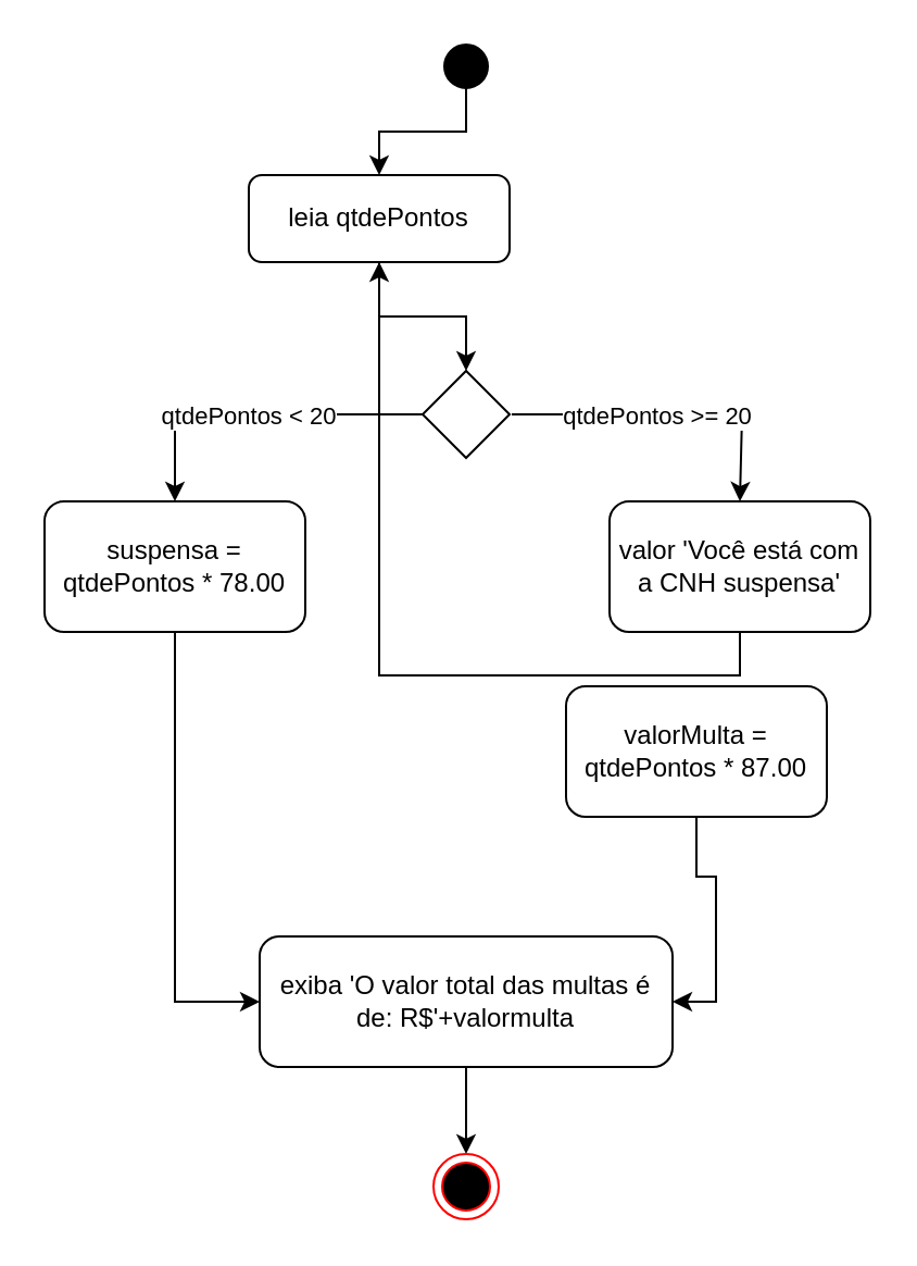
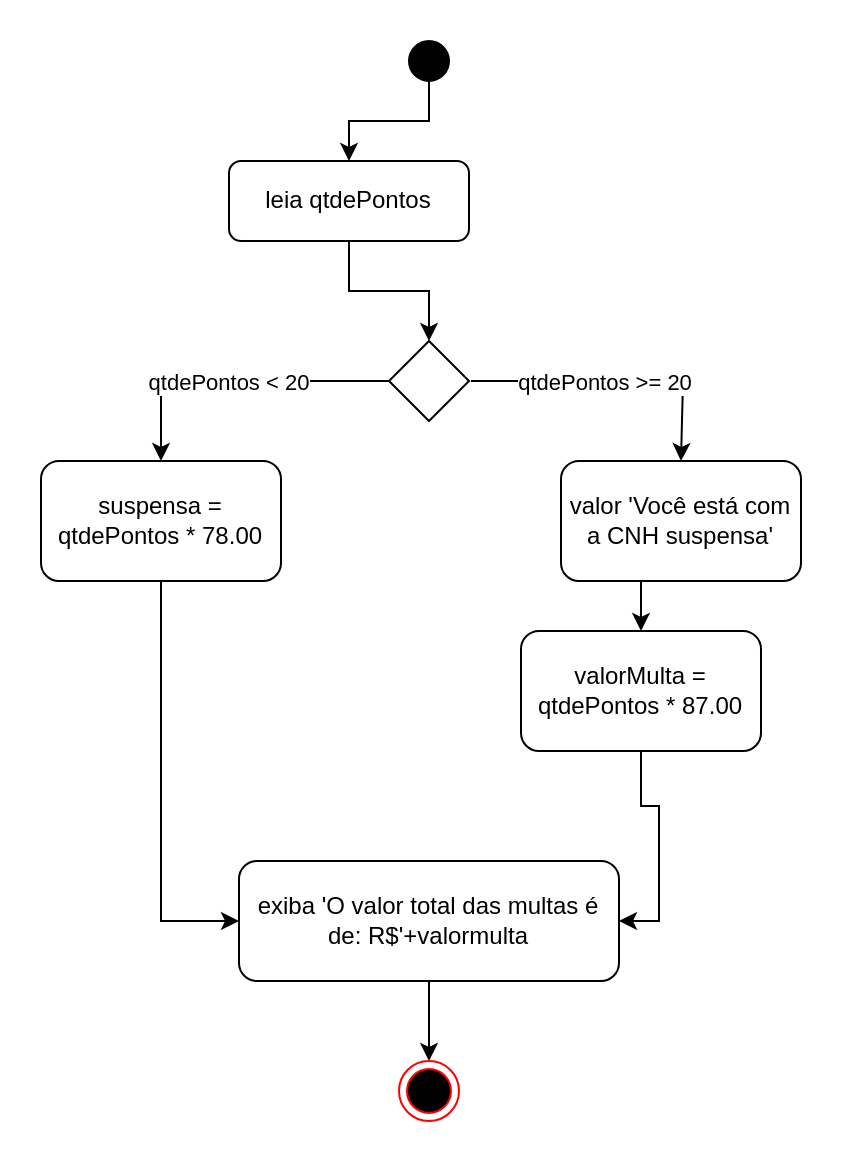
  <mxCell id="0" />
  <mxCell id="1" parent="0" />
  <mxCell id="2" style="edgeStyle=orthogonalEdgeStyle;rounded=0;orthogonalLoop=1;jettySize=auto;html=1;exitX=0.5;exitY=1;exitDx=0;exitDy=0;entryX=0.5;entryY=0;entryDx=0;entryDy=0;" edge="1" parent="1" source="3" target="5"><mxGeometry relative="1" as="geometry" /></mxCell>
  <mxCell id="3" value="" style="ellipse;whiteSpace=wrap;html=1;aspect=fixed;fillColor=#000000;" vertex="1" parent="1"><mxGeometry x="204" y="20" width="20" height="20" as="geometry" /></mxCell>
  <mxCell id="4" style="edgeStyle=orthogonalEdgeStyle;rounded=0;orthogonalLoop=1;jettySize=auto;html=1;exitX=0.5;exitY=1;exitDx=0;exitDy=0;" edge="1" parent="1" source="5" target="10"><mxGeometry relative="1" as="geometry" /></mxCell>
  <mxCell id="5" value="leia qtdePontos" style="rounded=1;whiteSpace=wrap;html=1;fillColor=none;gradientColor=none;" vertex="1" parent="1"><mxGeometry x="114" y="80" width="120" height="40" as="geometry" /></mxCell>
  <mxCell id="6" style="edgeStyle=orthogonalEdgeStyle;rounded=0;orthogonalLoop=1;jettySize=auto;html=1;exitX=1;exitY=0.5;exitDx=0;exitDy=0;entryX=0.5;entryY=0;entryDx=0;entryDy=0;" edge="1" parent="1" target="12"><mxGeometry relative="1" as="geometry"><mxPoint x="235" y="190" as="sourcePoint" /><mxPoint x="341" y="210" as="targetPoint" /><Array as="points"><mxPoint x="341" y="190" /></Array></mxGeometry></mxCell>
  <mxCell id="7" value="qtdePontos &amp;gt;= 20" style="edgeLabel;html=1;align=center;verticalAlign=middle;resizable=0;points=[];" vertex="1" connectable="0" parent="6"><mxGeometry x="0.095" y="-1" relative="1" as="geometry"><mxPoint x="-14" y="-1" as="offset" /></mxGeometry></mxCell>
  <mxCell id="8" style="edgeStyle=orthogonalEdgeStyle;rounded=0;orthogonalLoop=1;jettySize=auto;html=1;exitX=0;exitY=0.5;exitDx=0;exitDy=0;entryX=0.5;entryY=0;entryDx=0;entryDy=0;" edge="1" parent="1" source="10" target="14"><mxGeometry relative="1" as="geometry" /></mxCell>
  <mxCell id="9" value="qtdePontos &amp;lt; 20" style="edgeLabel;html=1;align=center;verticalAlign=middle;resizable=0;points=[];" vertex="1" connectable="0" parent="8"><mxGeometry x="0.05" relative="1" as="geometry"><mxPoint as="offset" /></mxGeometry></mxCell>
  <mxCell id="10" value="" style="rhombus;whiteSpace=wrap;html=1;fillColor=none;gradientColor=none;" vertex="1" parent="1"><mxGeometry x="194" y="170" width="40" height="40" as="geometry" /></mxCell>
- <mxCell id="11" style="edgeStyle=orthogonalEdgeStyle;rounded=0;orthogonalLoop=1;jettySize=auto;html=1;exitX=0.5;exitY=1;exitDx=0;exitDy=0;" edge="1" parent="1" source="12" target="5"><mxGeometry relative="1" as="geometry" /></mxCell>
+ <mxCell id="11" style="edgeStyle=orthogonalEdgeStyle;rounded=0;orthogonalLoop=1;jettySize=auto;html=1;exitX=0.5;exitY=1;exitDx=0;exitDy=0;entryX=0.5;entryY=0;entryDx=0;entryDy=0;" edge="1" parent="1" source="12" target="16"><mxGeometry relative="1" as="geometry" /></mxCell>
  <mxCell id="12" value="valor 'Você está com a CNH suspensa'" style="rounded=1;whiteSpace=wrap;html=1;fillColor=none;gradientColor=none;" vertex="1" parent="1"><mxGeometry x="280" y="230" width="120" height="60" as="geometry" /></mxCell>
  <mxCell id="13" style="edgeStyle=orthogonalEdgeStyle;rounded=0;orthogonalLoop=1;jettySize=auto;html=1;exitX=0.5;exitY=1;exitDx=0;exitDy=0;entryX=0;entryY=0.5;entryDx=0;entryDy=0;" edge="1" parent="1" source="14" target="18"><mxGeometry relative="1" as="geometry" /></mxCell>
  <mxCell id="14" value="suspensa = qtdePontos * 78.00" style="rounded=1;whiteSpace=wrap;html=1;fillColor=none;gradientColor=none;" vertex="1" parent="1"><mxGeometry x="20" y="230" width="120" height="60" as="geometry" /></mxCell>
  <mxCell id="15" style="edgeStyle=orthogonalEdgeStyle;rounded=0;orthogonalLoop=1;jettySize=auto;html=1;exitX=0.5;exitY=1;exitDx=0;exitDy=0;entryX=1;entryY=0.5;entryDx=0;entryDy=0;" edge="1" parent="1" source="16" target="18"><mxGeometry relative="1" as="geometry" /></mxCell>
  <mxCell id="16" value="valorMulta = qtdePontos * 87.00" style="rounded=1;whiteSpace=wrap;html=1;fillColor=none;gradientColor=none;" vertex="1" parent="1"><mxGeometry x="260" y="315" width="120" height="60" as="geometry" /></mxCell>
  <mxCell id="17" style="edgeStyle=orthogonalEdgeStyle;rounded=0;orthogonalLoop=1;jettySize=auto;html=1;exitX=0.5;exitY=1;exitDx=0;exitDy=0;entryX=0.5;entryY=0;entryDx=0;entryDy=0;" edge="1" parent="1" source="18" target="19"><mxGeometry relative="1" as="geometry" /></mxCell>
  <mxCell id="18" value="exiba 'O valor total das multas é de: R$'+valormulta" style="rounded=1;whiteSpace=wrap;html=1;fillColor=none;gradientColor=none;" vertex="1" parent="1"><mxGeometry x="119" y="430" width="190" height="60" as="geometry" /></mxCell>
  <mxCell id="19" value="" style="ellipse;html=1;shape=endState;fillColor=#000000;strokeColor=#ff0000;" vertex="1" parent="1"><mxGeometry x="199" y="530" width="30" height="30" as="geometry" /></mxCell>
